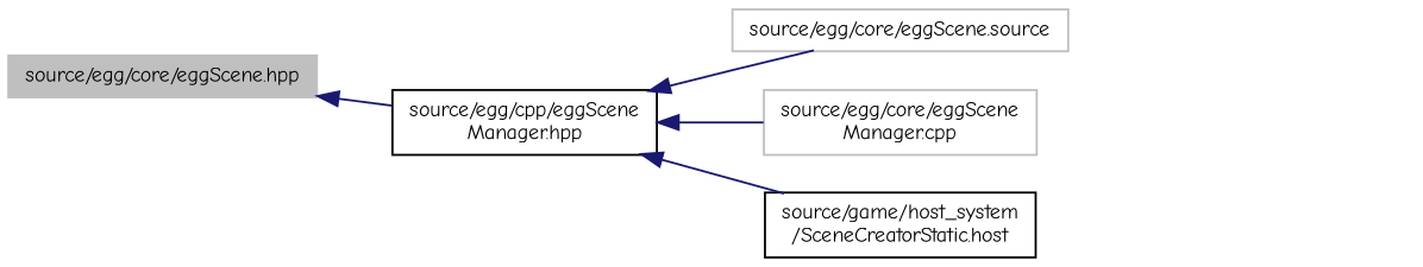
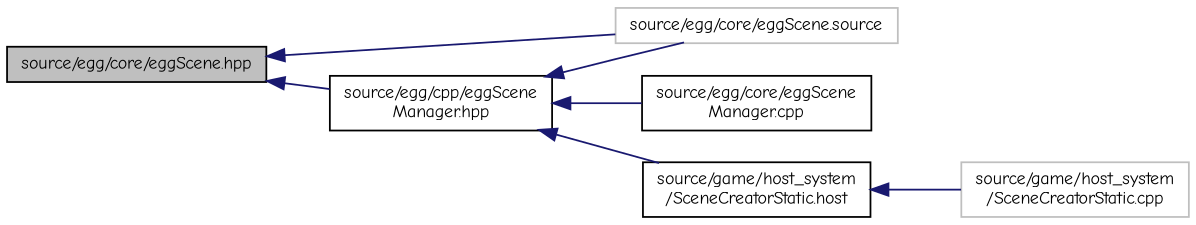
  digraph {
    fontname="Comic Neue"
    rankdir=LR
    node [color=black fillcolor=white fontname="Comic Neue" fontsize=10 shape=record style=filled]
    edge [color=midnightblue dir=back fontname="Comic Neue" fontsize=10 labelfontname=FreeMono labelfontsize=10 style=solid]
-   n1 [color=grey75 fillcolor=grey75 fontcolor=black height=0.2 label="source/egg/core/eggScene.hpp" width=0.4]
+   n1 [fillcolor=grey75 fontcolor=black height=0.2 label="source/egg/core/eggScene.hpp" width=0.4]
    n2 [color=grey75 height=0.2 label="source/egg/core/eggScene.source" width=0.4]
    n3 [height=0.2 label="source/egg/cpp/eggScene\lManager.hpp" width=0.4]
-   n4 [color=grey75 height=0.2 label="source/egg/core/eggScene\lManager.cpp" width=0.4]
+   n4 [height=0.2 label="source/egg/core/eggScene\lManager.cpp" width=0.4]
    n5 [height=0.2 label="source/game/host_system\l/SceneCreatorStatic.host" width=0.4]
+   n6 [color=grey75 height=0.2 label="source/game/host_system\l/SceneCreatorStatic.cpp" width=0.4]
+   n1 -> n2
    n1 -> n3
    n3 -> n2
    n3 -> n4
    n3 -> n5
+   n5 -> n6
  }
